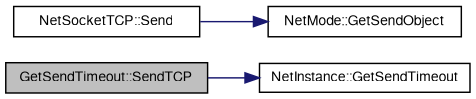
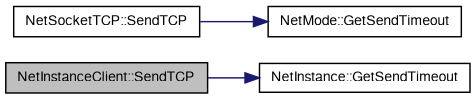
  digraph {
    rankdir=LR
    node [color=black fillcolor=white fontname=FreeSans fontsize=10 shape=record style=filled]
    edge [color=midnightblue fontname=FreeSans fontsize=10 labelfontname=FreeSans labelfontsize=10 style=solid]
-   n1 [fillcolor=grey75 fontcolor=black height=0.2 label="GetSendTimeout::SendTCP" width=0.4]
+   n1 [fillcolor=grey75 fontcolor=black height=0.2 label="NetInstanceClient::SendTCP" width=0.4]
    n2 [height=0.2 label="NetInstance::GetSendTimeout" width=0.4]
-   n3 [height=0.2 label="NetSocketTCP::Send" width=0.4]
-   n4 [height=0.2 label="NetMode::GetSendObject" width=0.4]
+   n3 [height=0.2 label="NetSocketTCP::SendTCP" width=0.4]
+   n4 [height=0.2 label="NetMode::GetSendTimeout" width=0.4]
    n1 -> n2
    n3 -> n4
  }
